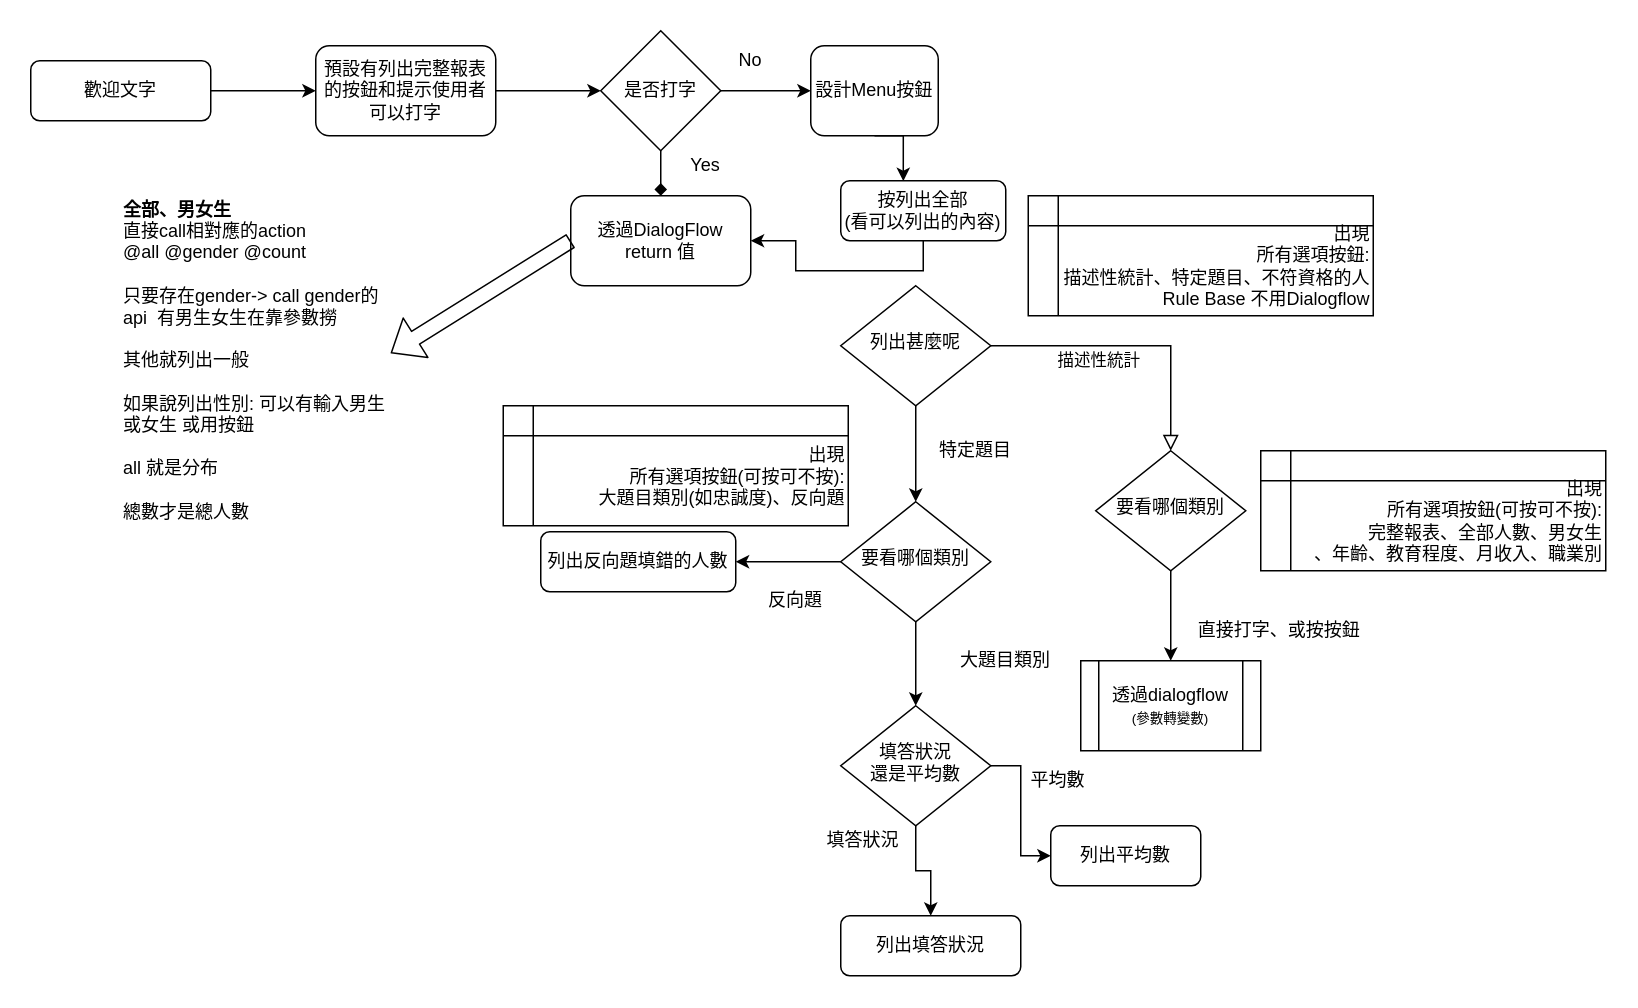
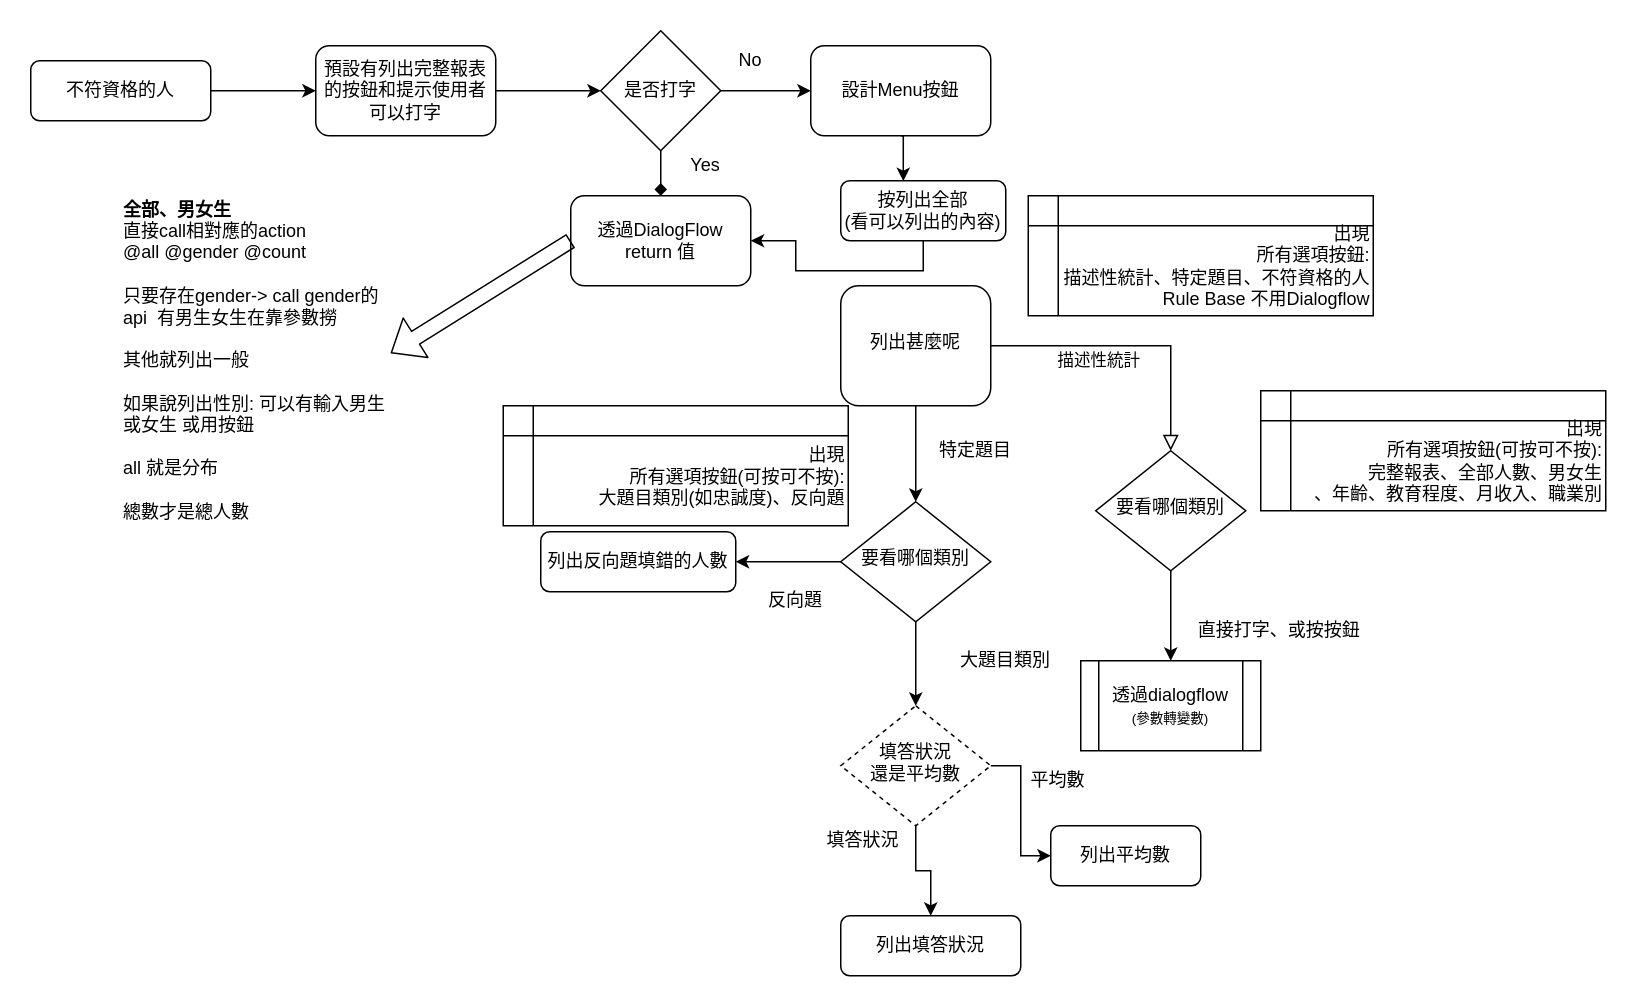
  <mxCell id="0" />
  <mxCell id="1" parent="0" />
  <mxCell id="2" style="edgeStyle=orthogonalEdgeStyle;rounded=0;orthogonalLoop=1;jettySize=auto;html=1;exitX=1;exitY=0.5;exitDx=0;exitDy=0;entryX=0;entryY=0.5;entryDx=0;entryDy=0;" edge="1" parent="1" source="3" target="18"><mxGeometry relative="1" as="geometry" /></mxCell>
- <mxCell id="3" value="歡迎文字" style="rounded=1;whiteSpace=wrap;html=1;fontSize=12;glass=0;strokeWidth=1;shadow=0;" parent="1" vertex="1"><mxGeometry x="20" y="40" width="120" height="40" as="geometry" /></mxCell>
+ <mxCell id="3" value="不符資格的人" style="rounded=1;whiteSpace=wrap;html=1;fontSize=12;glass=0;strokeWidth=1;shadow=0;" parent="1" vertex="1"><mxGeometry x="20" y="40" width="120" height="40" as="geometry" /></mxCell>
  <mxCell id="4" value="描述性統計" style="edgeStyle=orthogonalEdgeStyle;rounded=0;html=1;jettySize=auto;orthogonalLoop=1;fontSize=11;endArrow=block;endFill=0;endSize=8;strokeWidth=1;shadow=0;labelBackgroundColor=none;exitX=1;exitY=0.5;exitDx=0;exitDy=0;" parent="1" source="30" edge="1"><mxGeometry x="-0.238" y="-10" relative="1" as="geometry"><mxPoint as="offset" /><mxPoint x="670" y="230" as="sourcePoint" /><mxPoint x="780" y="300" as="targetPoint" /><Array as="points"><mxPoint x="780" y="230" /></Array></mxGeometry></mxCell>
  <mxCell id="5" style="edgeStyle=orthogonalEdgeStyle;rounded=0;orthogonalLoop=1;jettySize=auto;html=1;exitX=0.5;exitY=1;exitDx=0;exitDy=0;" edge="1" parent="1" source="7" target="35"><mxGeometry relative="1" as="geometry" /></mxCell>
  <mxCell id="6" style="edgeStyle=orthogonalEdgeStyle;rounded=0;orthogonalLoop=1;jettySize=auto;html=1;exitX=0;exitY=0.5;exitDx=0;exitDy=0;" edge="1" parent="1" source="7"><mxGeometry relative="1" as="geometry"><mxPoint x="490" y="374" as="targetPoint" /></mxGeometry></mxCell>
  <mxCell id="7" value="要看哪個類別" style="rhombus;whiteSpace=wrap;html=1;shadow=0;fontFamily=Helvetica;fontSize=12;align=center;strokeWidth=1;spacing=6;spacingTop=-4;" parent="1" vertex="1"><mxGeometry x="560" y="334" width="100" height="80" as="geometry" /></mxCell>
  <mxCell id="8" value="列出平均數" style="rounded=1;whiteSpace=wrap;html=1;fontSize=12;glass=0;strokeWidth=1;shadow=0;" parent="1" vertex="1"><mxGeometry x="700" y="550" width="100" height="40" as="geometry" /></mxCell>
  <mxCell id="9" value="列出填答狀況" style="rounded=1;whiteSpace=wrap;html=1;fontSize=12;glass=0;strokeWidth=1;shadow=0;" vertex="1" parent="1"><mxGeometry x="560" y="610" width="120" height="40" as="geometry" /></mxCell>
  <mxCell id="10" value="&lt;br&gt;出現&lt;br&gt;所有選項按鈕:&lt;br&gt;描述性統計、特定題目、不符資格的人&lt;br&gt;Rule Base 不用Dialogflow" style="shape=internalStorage;whiteSpace=wrap;html=1;backgroundOutline=1;align=right;" vertex="1" parent="1"><mxGeometry x="685" y="130" width="230" height="80" as="geometry" /></mxCell>
  <mxCell id="11" style="edgeStyle=orthogonalEdgeStyle;rounded=0;orthogonalLoop=1;jettySize=auto;html=1;exitX=0.5;exitY=1;exitDx=0;exitDy=0;" edge="1" parent="1" source="12"><mxGeometry relative="1" as="geometry"><mxPoint x="780" y="440" as="targetPoint" /></mxGeometry></mxCell>
  <mxCell id="12" value="要看哪個類別" style="rhombus;whiteSpace=wrap;html=1;shadow=0;fontFamily=Helvetica;fontSize=12;align=center;strokeWidth=1;spacing=6;spacingTop=-4;" vertex="1" parent="1"><mxGeometry x="730" y="300" width="100" height="80" as="geometry" /></mxCell>
- <mxCell id="13" value="&lt;br&gt;&lt;div&gt;&lt;span&gt;出現&lt;/span&gt;&lt;/div&gt;&lt;div&gt;&lt;span&gt;所有選項按鈕(可按可不按):&lt;/span&gt;&lt;/div&gt;&lt;div&gt;&lt;/div&gt;完整報表、全部人數、男女生&lt;br&gt;、年齡、教育程度、月收入、職業別" style="shape=internalStorage;whiteSpace=wrap;html=1;backgroundOutline=1;align=right;" vertex="1" parent="1"><mxGeometry x="840" y="300" width="230" height="80" as="geometry" /></mxCell>
+ <mxCell id="13" value="&lt;br&gt;&lt;div&gt;&lt;span&gt;出現&lt;/span&gt;&lt;/div&gt;&lt;div&gt;&lt;span&gt;所有選項按鈕(可按可不按):&lt;/span&gt;&lt;/div&gt;&lt;div&gt;&lt;/div&gt;完整報表、全部人數、男女生&lt;br&gt;、年齡、教育程度、月收入、職業別" style="shape=internalStorage;whiteSpace=wrap;html=1;backgroundOutline=1;align=right;" vertex="1" parent="1"><mxGeometry x="840" y="260" width="230" height="80" as="geometry" /></mxCell>
  <mxCell id="14" value="透過dialogflow&lt;br&gt;&lt;font style=&quot;font-size: 9px&quot;&gt;(參數轉變數)&lt;/font&gt;" style="shape=process;whiteSpace=wrap;html=1;backgroundOutline=1;" vertex="1" parent="1"><mxGeometry x="720" y="440" width="120" height="60" as="geometry" /></mxCell>
  <mxCell id="15" value="直接打字、或按按鈕" style="text;html=1;strokeColor=none;fillColor=none;align=center;verticalAlign=middle;whiteSpace=wrap;rounded=0;" vertex="1" parent="1"><mxGeometry x="790" y="410" width="125" height="20" as="geometry" /></mxCell>
  <mxCell id="16" value="&lt;b&gt;全部、男女生&lt;/b&gt;&lt;br&gt;直接call相對應的action&lt;br&gt;@all @gender @count&lt;br&gt;&lt;br&gt;只要存在gender-&amp;gt; call gender的api&amp;nbsp; 有男生女生在靠參數撈&lt;br&gt;&lt;br&gt;其他就列出一般&lt;br&gt;&lt;br&gt;如果說列出性別: 可以有輸入男生或女生 或用按鈕&lt;br&gt;&lt;br&gt;all 就是分布&lt;br&gt;&lt;br&gt;總數才是總人數" style="text;html=1;strokeColor=none;fillColor=none;align=left;verticalAlign=middle;whiteSpace=wrap;rounded=0;" vertex="1" parent="1"><mxGeometry x="80" y="230" width="180" height="20" as="geometry" /></mxCell>
  <mxCell id="17" style="edgeStyle=orthogonalEdgeStyle;rounded=0;orthogonalLoop=1;jettySize=auto;html=1;exitX=1;exitY=0.5;exitDx=0;exitDy=0;" edge="1" parent="1" source="18"><mxGeometry relative="1" as="geometry"><mxPoint x="400" y="60" as="targetPoint" /></mxGeometry></mxCell>
  <mxCell id="18" value="預設有列出完整報表的按鈕和提示使用者可以打字" style="rounded=1;whiteSpace=wrap;html=1;" vertex="1" parent="1"><mxGeometry x="210" y="30" width="120" height="60" as="geometry" /></mxCell>
  <mxCell id="19" style="edgeStyle=orthogonalEdgeStyle;rounded=0;orthogonalLoop=1;jettySize=auto;html=1;exitX=0.5;exitY=1;exitDx=0;exitDy=0;entryX=0.5;entryY=0;entryDx=0;entryDy=0;endArrow=diamond;" edge="1" parent="1" source="21" target="22"><mxGeometry relative="1" as="geometry" /></mxCell>
  <mxCell id="20" style="edgeStyle=orthogonalEdgeStyle;rounded=0;orthogonalLoop=1;jettySize=auto;html=1;exitX=1;exitY=0.5;exitDx=0;exitDy=0;" edge="1" parent="1" source="21" target="26"><mxGeometry relative="1" as="geometry" /></mxCell>
  <mxCell id="21" value="是否打字" style="rhombus;whiteSpace=wrap;html=1;" vertex="1" parent="1"><mxGeometry x="400" y="20" width="80" height="80" as="geometry" /></mxCell>
  <mxCell id="22" value="透過DialogFlow&lt;br&gt;return 值" style="rounded=1;whiteSpace=wrap;html=1;" vertex="1" parent="1"><mxGeometry x="380" y="130" width="120" height="60" as="geometry" /></mxCell>
  <mxCell id="23" value="Yes" style="text;html=1;strokeColor=none;fillColor=none;align=center;verticalAlign=middle;whiteSpace=wrap;rounded=0;" vertex="1" parent="1"><mxGeometry x="450" y="100" width="40" height="20" as="geometry" /></mxCell>
  <mxCell id="24" value="No" style="text;html=1;strokeColor=none;fillColor=none;align=center;verticalAlign=middle;whiteSpace=wrap;rounded=0;" vertex="1" parent="1"><mxGeometry x="480" y="30" width="40" height="20" as="geometry" /></mxCell>
  <mxCell id="25" style="edgeStyle=orthogonalEdgeStyle;rounded=0;orthogonalLoop=1;jettySize=auto;html=1;exitX=0.5;exitY=1;exitDx=0;exitDy=0;entryX=0.379;entryY=0.007;entryDx=0;entryDy=0;entryPerimeter=0;" edge="1" parent="1" source="26" target="28"><mxGeometry relative="1" as="geometry" /></mxCell>
- <mxCell id="26" value="設計Menu按鈕" style="rounded=1;whiteSpace=wrap;html=1;" vertex="1" parent="1"><mxGeometry x="540" y="30" width="85" height="60" as="geometry" /></mxCell>
+ <mxCell id="26" value="設計Menu按鈕" style="rounded=1;whiteSpace=wrap;html=1;" vertex="1" parent="1"><mxGeometry x="540" y="30" width="120" height="60" as="geometry" /></mxCell>
  <mxCell id="27" style="edgeStyle=orthogonalEdgeStyle;rounded=0;orthogonalLoop=1;jettySize=auto;html=1;exitX=0.5;exitY=1;exitDx=0;exitDy=0;" edge="1" parent="1" source="28" target="22"><mxGeometry relative="1" as="geometry" /></mxCell>
  <mxCell id="28" value="按列出全部&lt;br&gt;(看可以列出的內容)" style="rounded=1;whiteSpace=wrap;html=1;" vertex="1" parent="1"><mxGeometry x="560" y="120" width="110" height="40" as="geometry" /></mxCell>
  <mxCell id="29" style="edgeStyle=orthogonalEdgeStyle;rounded=0;orthogonalLoop=1;jettySize=auto;html=1;exitX=0.5;exitY=1;exitDx=0;exitDy=0;entryX=0.5;entryY=0;entryDx=0;entryDy=0;" edge="1" parent="1" source="30" target="7"><mxGeometry relative="1" as="geometry" /></mxCell>
- <mxCell id="30" value="列出甚麼呢" style="rhombus;whiteSpace=wrap;html=1;shadow=0;fontFamily=Helvetica;fontSize=12;align=center;strokeWidth=1;spacing=6;spacingTop=-4;" vertex="1" parent="1"><mxGeometry x="560" y="190" width="100" height="80" as="geometry" /></mxCell>
+ <mxCell id="30" value="列出甚麼呢" style="whiteSpace=wrap;html=1;shadow=0;fontFamily=Helvetica;fontSize=12;align=center;strokeWidth=1;spacing=6;spacingTop=-4;rounded=1;" vertex="1" parent="1"><mxGeometry x="560" y="190" width="100" height="80" as="geometry" /></mxCell>
  <mxCell id="31" value="特定題目" style="text;html=1;strokeColor=none;fillColor=none;align=center;verticalAlign=middle;whiteSpace=wrap;rounded=0;" vertex="1" parent="1"><mxGeometry x="620" y="290" width="60" height="20" as="geometry" /></mxCell>
  <mxCell id="32" value="&lt;br&gt;&lt;div&gt;&lt;span&gt;出現&lt;/span&gt;&lt;/div&gt;&lt;div&gt;&lt;span&gt;所有選項按鈕(可按可不按):&lt;/span&gt;&lt;/div&gt;&lt;div&gt;大題目類別(如忠誠度)、反向題&lt;/div&gt;&lt;div&gt;&lt;/div&gt;" style="shape=internalStorage;whiteSpace=wrap;html=1;backgroundOutline=1;align=right;" vertex="1" parent="1"><mxGeometry x="335" y="270" width="230" height="80" as="geometry" /></mxCell>
  <mxCell id="33" style="edgeStyle=orthogonalEdgeStyle;rounded=0;orthogonalLoop=1;jettySize=auto;html=1;entryX=0;entryY=0.5;entryDx=0;entryDy=0;" edge="1" parent="1" source="35" target="8"><mxGeometry relative="1" as="geometry" /></mxCell>
  <mxCell id="34" style="edgeStyle=orthogonalEdgeStyle;rounded=0;orthogonalLoop=1;jettySize=auto;html=1;exitX=0.5;exitY=1;exitDx=0;exitDy=0;" edge="1" parent="1" source="35" target="9"><mxGeometry relative="1" as="geometry" /></mxCell>
- <mxCell id="35" value="填答狀況&lt;br&gt;還是平均數" style="rhombus;whiteSpace=wrap;html=1;shadow=0;fontFamily=Helvetica;fontSize=12;align=center;strokeWidth=1;spacing=6;spacingTop=-4;" vertex="1" parent="1"><mxGeometry x="560" y="470" width="100" height="80" as="geometry" /></mxCell>
+ <mxCell id="35" value="填答狀況&lt;br&gt;還是平均數" style="rhombus;whiteSpace=wrap;html=1;shadow=0;fontFamily=Helvetica;fontSize=12;align=center;strokeWidth=1;spacing=6;spacingTop=-4;dashed=1;" vertex="1" parent="1"><mxGeometry x="560" y="470" width="100" height="80" as="geometry" /></mxCell>
  <mxCell id="36" value="大題目類別" style="text;html=1;strokeColor=none;fillColor=none;align=center;verticalAlign=middle;whiteSpace=wrap;rounded=0;" vertex="1" parent="1"><mxGeometry x="630" y="430" width="80" height="20" as="geometry" /></mxCell>
  <mxCell id="37" value="反向題" style="text;html=1;strokeColor=none;fillColor=none;align=center;verticalAlign=middle;whiteSpace=wrap;rounded=0;" vertex="1" parent="1"><mxGeometry x="490" y="390" width="80" height="20" as="geometry" /></mxCell>
  <mxCell id="38" value="列出反向題填錯的人數" style="rounded=1;whiteSpace=wrap;html=1;fontSize=12;glass=0;strokeWidth=1;shadow=0;" vertex="1" parent="1"><mxGeometry x="360" y="354" width="130" height="40" as="geometry" /></mxCell>
  <mxCell id="39" value="填答狀況" style="text;html=1;strokeColor=none;fillColor=none;align=center;verticalAlign=middle;whiteSpace=wrap;rounded=0;" vertex="1" parent="1"><mxGeometry x="540" y="550" width="70" height="20" as="geometry" /></mxCell>
  <mxCell id="40" value="平均數" style="text;html=1;strokeColor=none;fillColor=none;align=center;verticalAlign=middle;whiteSpace=wrap;rounded=0;" vertex="1" parent="1"><mxGeometry x="670" y="510" width="70" height="20" as="geometry" /></mxCell>
  <mxCell id="41" value="" style="shape=flexArrow;endArrow=classic;html=1;exitX=0;exitY=0.5;exitDx=0;exitDy=0;entryX=1;entryY=0.25;entryDx=0;entryDy=0;" edge="1" parent="1" source="22" target="16"><mxGeometry width="50" height="50" relative="1" as="geometry"><mxPoint x="220" y="170" as="sourcePoint" /><mxPoint x="270" y="120" as="targetPoint" /></mxGeometry></mxCell>
